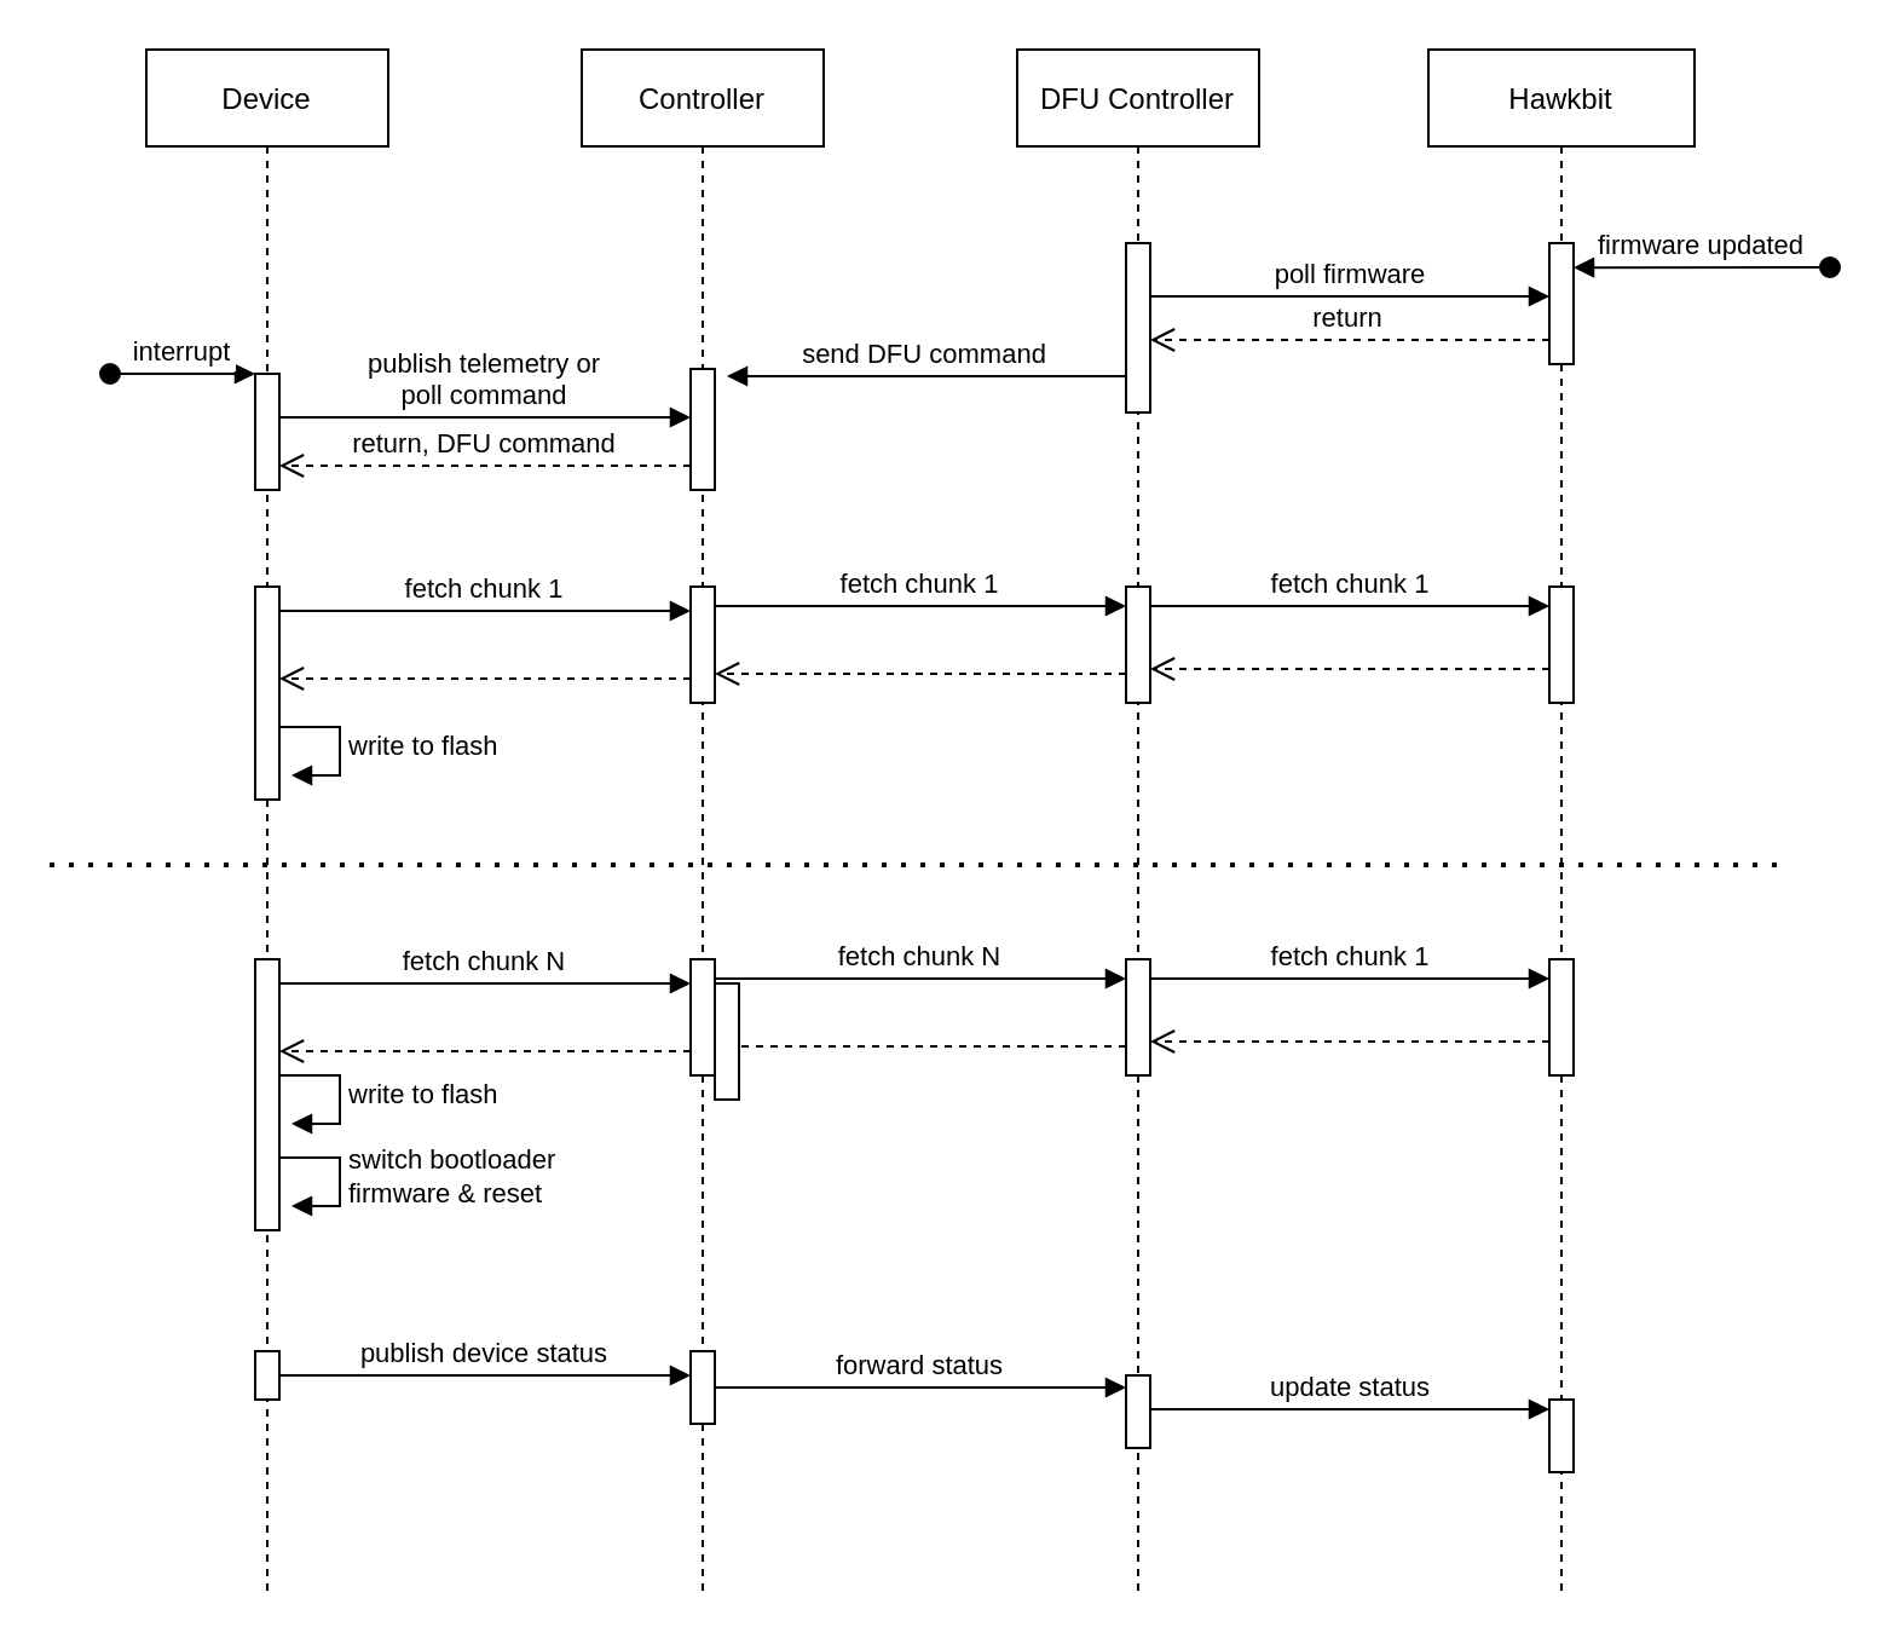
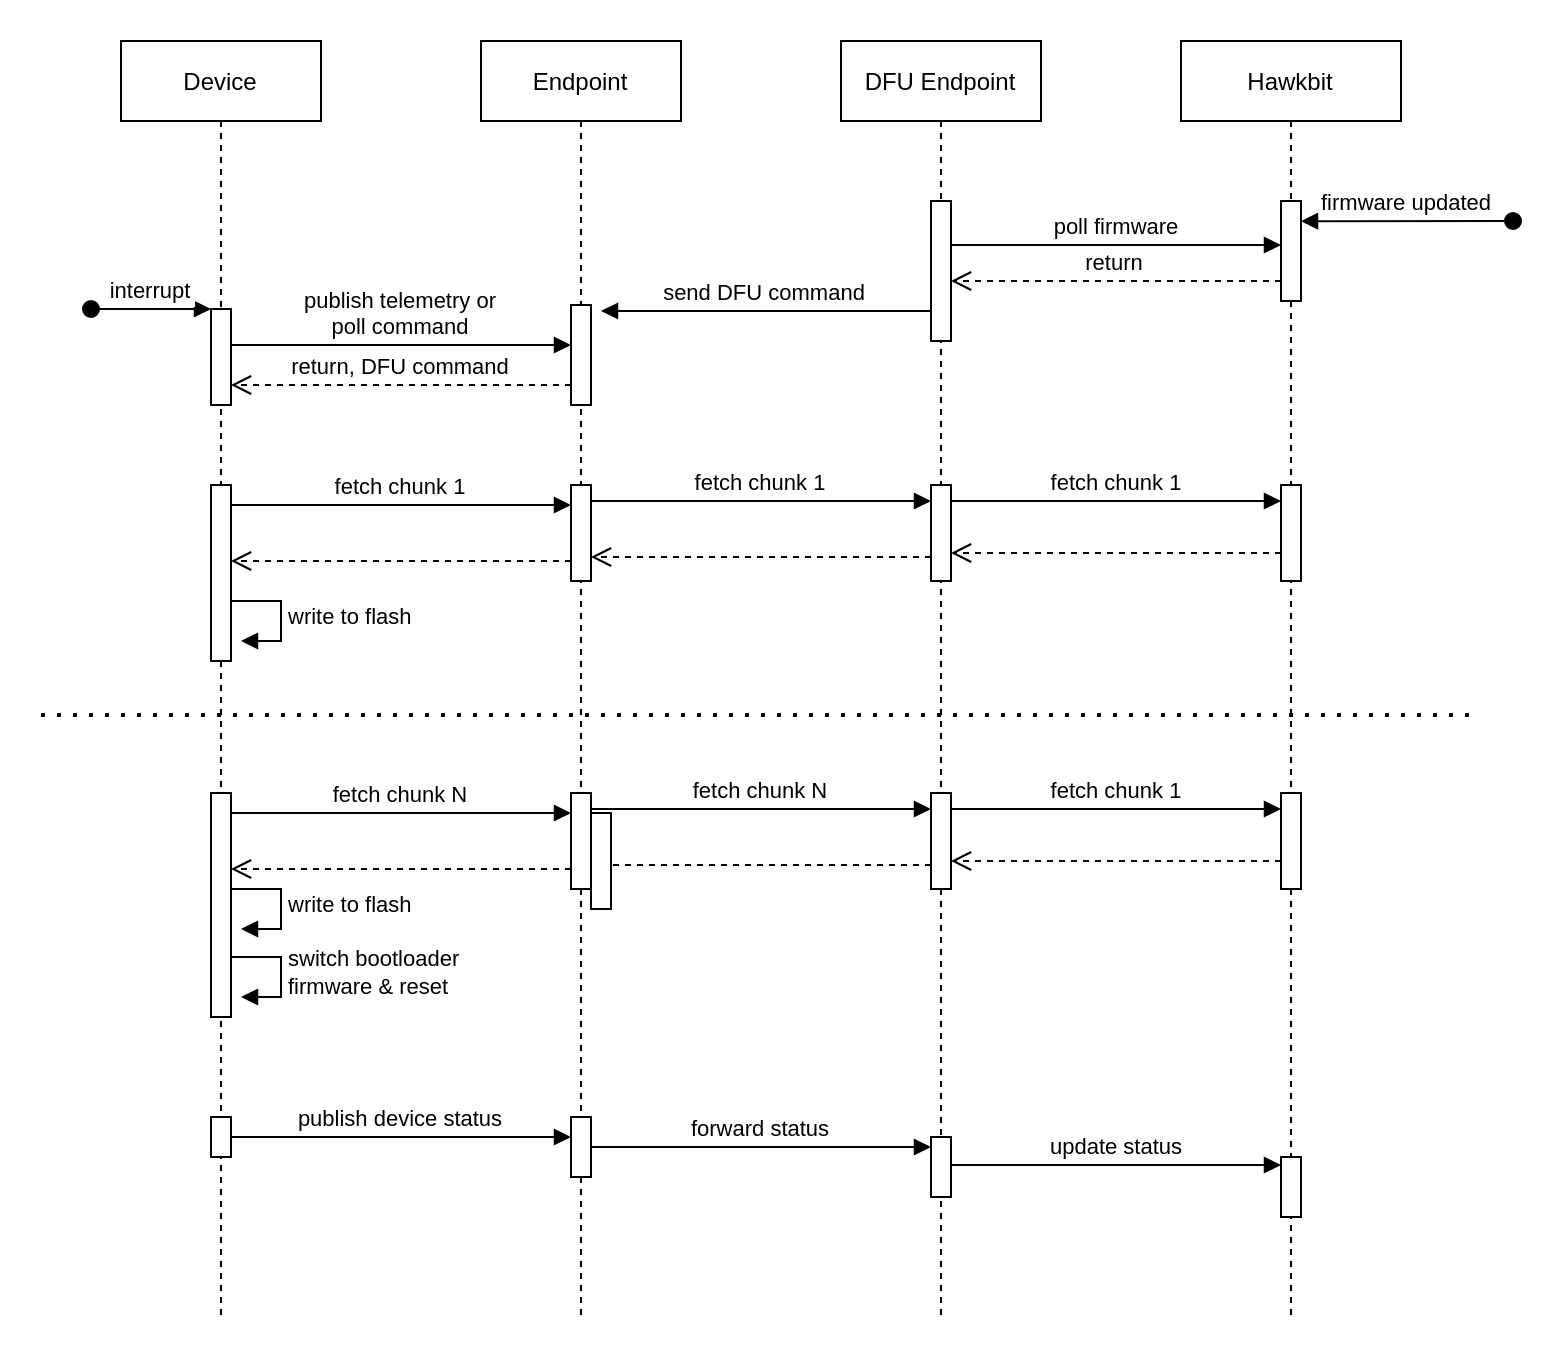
  <mxCell id="0" />
  <mxCell id="1" parent="0" />
  <mxCell id="2" value="Device" style="shape=umlLifeline;perimeter=lifelinePerimeter;container=1;collapsible=0;recursiveResize=0;rounded=0;shadow=0;strokeWidth=1;" parent="1" vertex="1"><mxGeometry x="60" y="20" width="100" height="640" as="geometry" /></mxCell>
  <mxCell id="3" value="" style="points=[];perimeter=orthogonalPerimeter;rounded=0;shadow=0;strokeWidth=1;" parent="2" vertex="1"><mxGeometry x="45" y="134" width="10" height="48" as="geometry" /></mxCell>
  <mxCell id="4" value="interrupt" style="verticalAlign=bottom;startArrow=oval;endArrow=block;startSize=8;shadow=0;strokeWidth=1;" parent="2" target="3" edge="1"><mxGeometry relative="1" as="geometry"><mxPoint x="-15" y="134" as="sourcePoint" /></mxGeometry></mxCell>
  <mxCell id="5" value="" style="points=[];perimeter=orthogonalPerimeter;rounded=0;shadow=0;strokeWidth=1;" parent="2" vertex="1"><mxGeometry x="45" y="222" width="10" height="88" as="geometry" /></mxCell>
  <mxCell id="6" value="" style="points=[];perimeter=orthogonalPerimeter;rounded=0;shadow=0;strokeWidth=1;" vertex="1" parent="2"><mxGeometry x="45" y="538" width="10" height="20" as="geometry" /></mxCell>
- <mxCell id="7" value="Controller" style="shape=umlLifeline;perimeter=lifelinePerimeter;container=1;collapsible=0;recursiveResize=0;rounded=0;shadow=0;strokeWidth=1;" parent="1" vertex="1"><mxGeometry x="240" y="20" width="100" height="640" as="geometry" /></mxCell>
+ <mxCell id="7" value="Endpoint" style="shape=umlLifeline;perimeter=lifelinePerimeter;container=1;collapsible=0;recursiveResize=0;rounded=0;shadow=0;strokeWidth=1;" parent="1" vertex="1"><mxGeometry x="240" y="20" width="100" height="640" as="geometry" /></mxCell>
  <mxCell id="8" value="" style="points=[];perimeter=orthogonalPerimeter;rounded=0;shadow=0;strokeWidth=1;" parent="7" vertex="1"><mxGeometry x="45" y="132" width="10" height="50" as="geometry" /></mxCell>
  <mxCell id="9" value="" style="points=[];perimeter=orthogonalPerimeter;rounded=0;shadow=0;strokeWidth=1;" vertex="1" parent="7"><mxGeometry x="45" y="222" width="10" height="48" as="geometry" /></mxCell>
  <mxCell id="10" value="publish telemetry or &#10;poll command" style="verticalAlign=bottom;endArrow=block;shadow=0;strokeWidth=1;" parent="1" source="3" target="8" edge="1"><mxGeometry relative="1" as="geometry"><mxPoint x="215" y="164" as="sourcePoint" /><Array as="points"><mxPoint x="200" y="172" /></Array></mxGeometry></mxCell>
- <mxCell id="11" value="DFU Controller" style="shape=umlLifeline;perimeter=lifelinePerimeter;container=1;collapsible=0;recursiveResize=0;rounded=0;shadow=0;strokeWidth=1;" vertex="1" parent="1"><mxGeometry x="420" y="20" width="100" height="640" as="geometry" /></mxCell>
+ <mxCell id="11" value="DFU Endpoint" style="shape=umlLifeline;perimeter=lifelinePerimeter;container=1;collapsible=0;recursiveResize=0;rounded=0;shadow=0;strokeWidth=1;" vertex="1" parent="1"><mxGeometry x="420" y="20" width="100" height="640" as="geometry" /></mxCell>
  <mxCell id="12" value="" style="points=[];perimeter=orthogonalPerimeter;rounded=0;shadow=0;strokeWidth=1;" vertex="1" parent="11"><mxGeometry x="45" y="80" width="10" height="70" as="geometry" /></mxCell>
  <mxCell id="13" value="" style="points=[];perimeter=orthogonalPerimeter;rounded=0;shadow=0;strokeWidth=1;" vertex="1" parent="11"><mxGeometry x="45" y="222" width="10" height="48" as="geometry" /></mxCell>
  <mxCell id="14" value="" style="points=[];perimeter=orthogonalPerimeter;rounded=0;shadow=0;strokeWidth=1;" vertex="1" parent="11"><mxGeometry x="45" y="548" width="10" height="30" as="geometry" /></mxCell>
  <mxCell id="15" value="send DFU command" style="verticalAlign=bottom;endArrow=block;shadow=0;strokeWidth=1;entryX=1.5;entryY=0.06;entryDx=0;entryDy=0;entryPerimeter=0;" edge="1" parent="1" target="8"><mxGeometry relative="1" as="geometry"><mxPoint x="465" y="155" as="sourcePoint" /><mxPoint x="295" y="182" as="targetPoint" /><Array as="points"><mxPoint x="400" y="155" /></Array></mxGeometry></mxCell>
  <mxCell id="16" value="return, DFU command" style="verticalAlign=bottom;endArrow=open;dashed=1;endSize=8;shadow=0;strokeWidth=1;" edge="1" parent="1" source="8" target="3"><mxGeometry relative="1" as="geometry"><mxPoint x="295" y="290" as="targetPoint" /><mxPoint x="125" y="290" as="sourcePoint" /><Array as="points"><mxPoint x="250" y="192" /></Array></mxGeometry></mxCell>
  <mxCell id="17" value="fetch chunk 1" style="verticalAlign=bottom;endArrow=block;shadow=0;strokeWidth=1;" edge="1" parent="1" source="5" target="9"><mxGeometry relative="1" as="geometry"><mxPoint x="110" y="252" as="sourcePoint" /><mxPoint x="250" y="257" as="targetPoint" /><Array as="points"><mxPoint x="205" y="252" /></Array></mxGeometry></mxCell>
  <mxCell id="18" value="" style="verticalAlign=bottom;endArrow=open;dashed=1;endSize=8;shadow=0;strokeWidth=1;" edge="1" parent="1" source="9" target="5"><mxGeometry relative="1" as="geometry"><mxPoint x="110" y="272" as="targetPoint" /><mxPoint x="270" y="272" as="sourcePoint" /><Array as="points"><mxPoint x="220" y="280" /></Array></mxGeometry></mxCell>
  <mxCell id="19" value="Hawkbit" style="shape=umlLifeline;perimeter=lifelinePerimeter;container=1;collapsible=0;recursiveResize=0;rounded=0;shadow=0;strokeWidth=1;" vertex="1" parent="1"><mxGeometry x="590" y="20" width="110" height="640" as="geometry" /></mxCell>
  <mxCell id="20" value="" style="points=[];perimeter=orthogonalPerimeter;rounded=0;shadow=0;strokeWidth=1;" vertex="1" parent="19"><mxGeometry x="50" y="80" width="10" height="50" as="geometry" /></mxCell>
  <mxCell id="21" value="" style="points=[];perimeter=orthogonalPerimeter;rounded=0;shadow=0;strokeWidth=1;" vertex="1" parent="19"><mxGeometry x="50" y="222" width="10" height="48" as="geometry" /></mxCell>
  <mxCell id="22" value="fetch chunk 1" style="verticalAlign=bottom;endArrow=block;shadow=0;strokeWidth=1;" edge="1" parent="19" target="21"><mxGeometry relative="1" as="geometry"><mxPoint x="-115" y="230" as="sourcePoint" /><mxPoint x="40" y="240" as="targetPoint" /><Array as="points"><mxPoint x="-90" y="230" /><mxPoint x="40" y="230" /></Array></mxGeometry></mxCell>
  <mxCell id="23" value="" style="verticalAlign=bottom;endArrow=open;dashed=1;endSize=8;shadow=0;strokeWidth=1;" edge="1" parent="19"><mxGeometry relative="1" as="geometry"><mxPoint x="-115" y="256" as="targetPoint" /><mxPoint x="50" y="256" as="sourcePoint" /><Array as="points"><mxPoint x="-15" y="256" /></Array></mxGeometry></mxCell>
  <mxCell id="24" value="" style="points=[];perimeter=orthogonalPerimeter;rounded=0;shadow=0;strokeWidth=1;" vertex="1" parent="19"><mxGeometry x="50" y="558" width="10" height="30" as="geometry" /></mxCell>
  <mxCell id="25" value="firmware updated" style="verticalAlign=bottom;startArrow=oval;endArrow=block;startSize=8;shadow=0;strokeWidth=1;entryX=0.9;entryY=0.088;entryDx=0;entryDy=0;entryPerimeter=0;" edge="1" parent="1"><mxGeometry relative="1" as="geometry"><mxPoint x="756" y="110" as="sourcePoint" /><mxPoint x="650" y="110.08" as="targetPoint" /></mxGeometry></mxCell>
  <mxCell id="26" value="poll firmware" style="verticalAlign=bottom;endArrow=block;shadow=0;strokeWidth=1;" edge="1" parent="1"><mxGeometry relative="1" as="geometry"><mxPoint x="475" y="122" as="sourcePoint" /><mxPoint x="640" y="122" as="targetPoint" /><Array as="points"><mxPoint x="560" y="122" /></Array></mxGeometry></mxCell>
  <mxCell id="27" value="return  " style="verticalAlign=bottom;endArrow=open;dashed=1;endSize=8;shadow=0;strokeWidth=1;" edge="1" parent="1" source="20" target="12"><mxGeometry relative="1" as="geometry"><mxPoint x="490" y="140" as="targetPoint" /><mxPoint x="620" y="140" as="sourcePoint" /><Array as="points"><mxPoint x="605" y="140" /></Array></mxGeometry></mxCell>
  <mxCell id="28" value="fetch chunk 1" style="verticalAlign=bottom;endArrow=block;shadow=0;strokeWidth=1;" edge="1" parent="1" source="9" target="13"><mxGeometry relative="1" as="geometry"><mxPoint x="340" y="260" as="sourcePoint" /><mxPoint x="450" y="260" as="targetPoint" /><Array as="points"><mxPoint x="320" y="250" /><mxPoint x="450" y="250" /></Array></mxGeometry></mxCell>
  <mxCell id="29" value="" style="verticalAlign=bottom;endArrow=open;dashed=1;endSize=8;shadow=0;strokeWidth=1;" edge="1" parent="1"><mxGeometry relative="1" as="geometry"><mxPoint x="295" y="278" as="targetPoint" /><mxPoint x="465" y="278" as="sourcePoint" /><Array as="points"><mxPoint x="395" y="278" /></Array></mxGeometry></mxCell>
  <mxCell id="30" value="" style="endArrow=none;dashed=1;html=1;dashPattern=1 3;strokeWidth=2;" edge="1" parent="1"><mxGeometry width="50" height="50" relative="1" as="geometry"><mxPoint x="20" y="357" as="sourcePoint" /><mxPoint x="740" y="357" as="targetPoint" /></mxGeometry></mxCell>
  <mxCell id="31" value="" style="points=[];perimeter=orthogonalPerimeter;rounded=0;shadow=0;strokeWidth=1;" vertex="1" parent="1"><mxGeometry x="105" y="396" width="10" height="112" as="geometry" /></mxCell>
  <mxCell id="32" value="" style="points=[];perimeter=orthogonalPerimeter;rounded=0;shadow=0;strokeWidth=1;" vertex="1" parent="1"><mxGeometry x="285" y="396" width="10" height="48" as="geometry" /></mxCell>
  <mxCell id="33" value="" style="points=[];perimeter=orthogonalPerimeter;rounded=0;shadow=0;strokeWidth=1;" vertex="1" parent="1"><mxGeometry x="465" y="396" width="10" height="48" as="geometry" /></mxCell>
  <mxCell id="34" value="fetch chunk N" style="verticalAlign=bottom;endArrow=block;shadow=0;strokeWidth=1;" edge="1" parent="1" source="31" target="32"><mxGeometry relative="1" as="geometry"><mxPoint x="110" y="406" as="sourcePoint" /><mxPoint x="250" y="411" as="targetPoint" /><Array as="points"><mxPoint x="205" y="406" /></Array></mxGeometry></mxCell>
  <mxCell id="35" value="" style="verticalAlign=bottom;endArrow=open;dashed=1;endSize=8;shadow=0;strokeWidth=1;" edge="1" parent="1" source="32" target="31"><mxGeometry relative="1" as="geometry"><mxPoint x="110" y="426" as="targetPoint" /><mxPoint x="270" y="426" as="sourcePoint" /><Array as="points"><mxPoint x="220" y="434" /></Array></mxGeometry></mxCell>
  <mxCell id="36" value="" style="points=[];perimeter=orthogonalPerimeter;rounded=0;shadow=0;strokeWidth=1;" vertex="1" parent="1"><mxGeometry x="640" y="396" width="10" height="48" as="geometry" /></mxCell>
  <mxCell id="37" value="fetch chunk 1" style="verticalAlign=bottom;endArrow=block;shadow=0;strokeWidth=1;" edge="1" parent="1" target="36"><mxGeometry relative="1" as="geometry"><mxPoint x="475" y="404" as="sourcePoint" /><mxPoint x="-20" y="334" as="targetPoint" /><Array as="points"><mxPoint x="500" y="404" /><mxPoint x="630" y="404" /></Array></mxGeometry></mxCell>
  <mxCell id="38" value="" style="verticalAlign=bottom;endArrow=open;dashed=1;endSize=8;shadow=0;strokeWidth=1;" edge="1" parent="1"><mxGeometry relative="1" as="geometry"><mxPoint x="475" y="430" as="targetPoint" /><mxPoint x="640" y="430" as="sourcePoint" /><Array as="points"><mxPoint x="575" y="430" /></Array></mxGeometry></mxCell>
  <mxCell id="39" value="fetch chunk N" style="verticalAlign=bottom;endArrow=block;shadow=0;strokeWidth=1;" edge="1" parent="1" source="32" target="33"><mxGeometry relative="1" as="geometry"><mxPoint x="340" y="414" as="sourcePoint" /><mxPoint x="450" y="414" as="targetPoint" /><Array as="points"><mxPoint x="320" y="404" /><mxPoint x="450" y="404" /></Array></mxGeometry></mxCell>
  <mxCell id="40" value="" style="verticalAlign=bottom;endArrow=open;dashed=1;endSize=8;shadow=0;strokeWidth=1;" edge="1" parent="1"><mxGeometry relative="1" as="geometry"><mxPoint x="295" y="432" as="targetPoint" /><mxPoint x="465" y="432" as="sourcePoint" /><Array as="points"><mxPoint x="395" y="432" /></Array></mxGeometry></mxCell>
  <mxCell id="41" value="write to flash" style="edgeStyle=orthogonalEdgeStyle;html=1;align=left;spacingLeft=2;endArrow=block;rounded=0;entryX=1;entryY=0;" edge="1" parent="1"><mxGeometry relative="1" as="geometry"><mxPoint x="115" y="300" as="sourcePoint" /><Array as="points"><mxPoint x="140" y="300" /></Array><mxPoint x="120" y="320" as="targetPoint" /></mxGeometry></mxCell>
  <mxCell id="42" value="write to flash" style="edgeStyle=orthogonalEdgeStyle;html=1;align=left;spacingLeft=2;endArrow=block;rounded=0;entryX=1;entryY=0;" edge="1" parent="1"><mxGeometry relative="1" as="geometry"><mxPoint x="115" y="444" as="sourcePoint" /><Array as="points"><mxPoint x="140" y="444" /></Array><mxPoint x="120" y="464" as="targetPoint" /></mxGeometry></mxCell>
  <mxCell id="43" value="&lt;div&gt;switch bootloader&lt;/div&gt;&lt;div&gt;firmware &amp;amp; reset&lt;/div&gt;" style="edgeStyle=orthogonalEdgeStyle;html=1;align=left;spacingLeft=2;endArrow=block;rounded=0;entryX=1;entryY=0;" edge="1" parent="1"><mxGeometry relative="1" as="geometry"><mxPoint x="115" y="478" as="sourcePoint" /><Array as="points"><mxPoint x="140" y="478" /></Array><mxPoint x="120" y="498" as="targetPoint" /></mxGeometry></mxCell>
  <mxCell id="44" value="publish device status" style="verticalAlign=bottom;endArrow=block;shadow=0;strokeWidth=1;" edge="1" parent="1"><mxGeometry relative="1" as="geometry"><mxPoint x="115" y="568" as="sourcePoint" /><mxPoint x="285" y="568" as="targetPoint" /><Array as="points"><mxPoint x="200" y="568" /></Array></mxGeometry></mxCell>
  <mxCell id="45" value="" style="points=[];perimeter=orthogonalPerimeter;rounded=0;shadow=0;strokeWidth=1;" vertex="1" parent="1"><mxGeometry x="295" y="406" width="10" height="48" as="geometry" /></mxCell>
  <mxCell id="46" value="" style="points=[];perimeter=orthogonalPerimeter;rounded=0;shadow=0;strokeWidth=1;" vertex="1" parent="1"><mxGeometry x="285" y="558" width="10" height="30" as="geometry" /></mxCell>
  <mxCell id="47" value="update status" style="verticalAlign=bottom;endArrow=block;shadow=0;strokeWidth=1;" edge="1" parent="1" target="24" source="14"><mxGeometry relative="1" as="geometry"><mxPoint x="500" y="578" as="sourcePoint" /><mxPoint x="-20" y="496" as="targetPoint" /><Array as="points"><mxPoint x="600" y="582" /></Array></mxGeometry></mxCell>
  <mxCell id="48" value="forward status" style="verticalAlign=bottom;endArrow=block;shadow=0;strokeWidth=1;" edge="1" parent="1" source="46" target="14"><mxGeometry relative="1" as="geometry"><mxPoint x="340" y="576" as="sourcePoint" /><mxPoint x="450" y="576" as="targetPoint" /><Array as="points" /></mxGeometry></mxCell>
